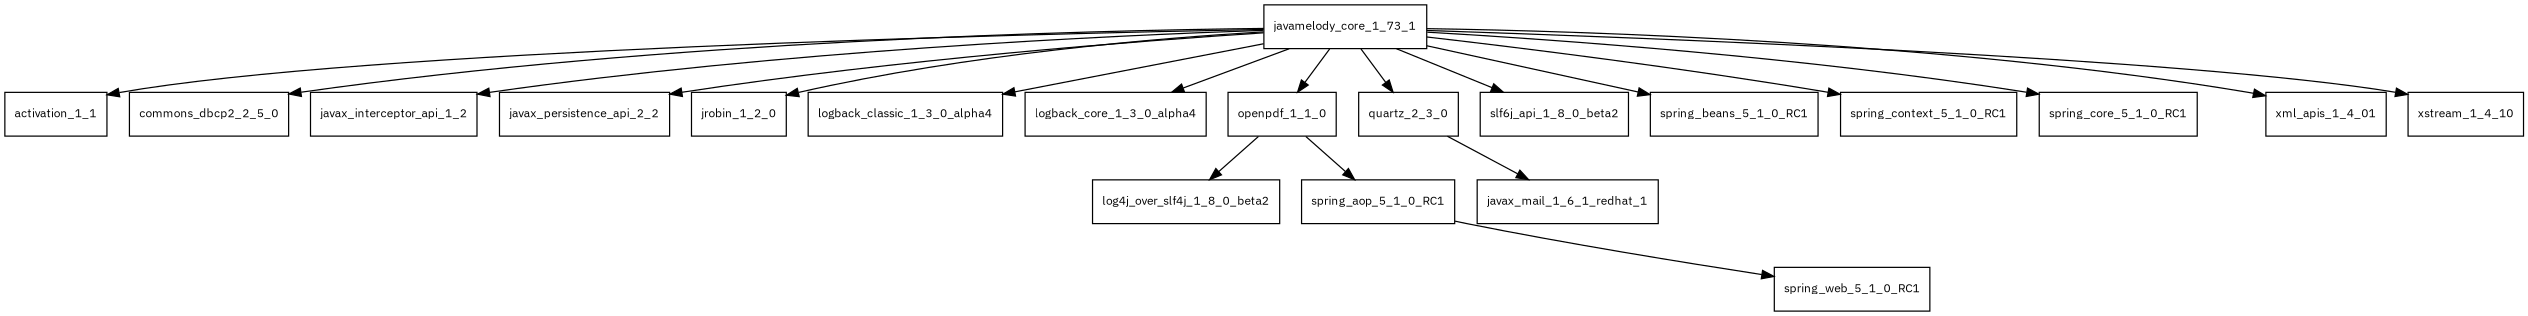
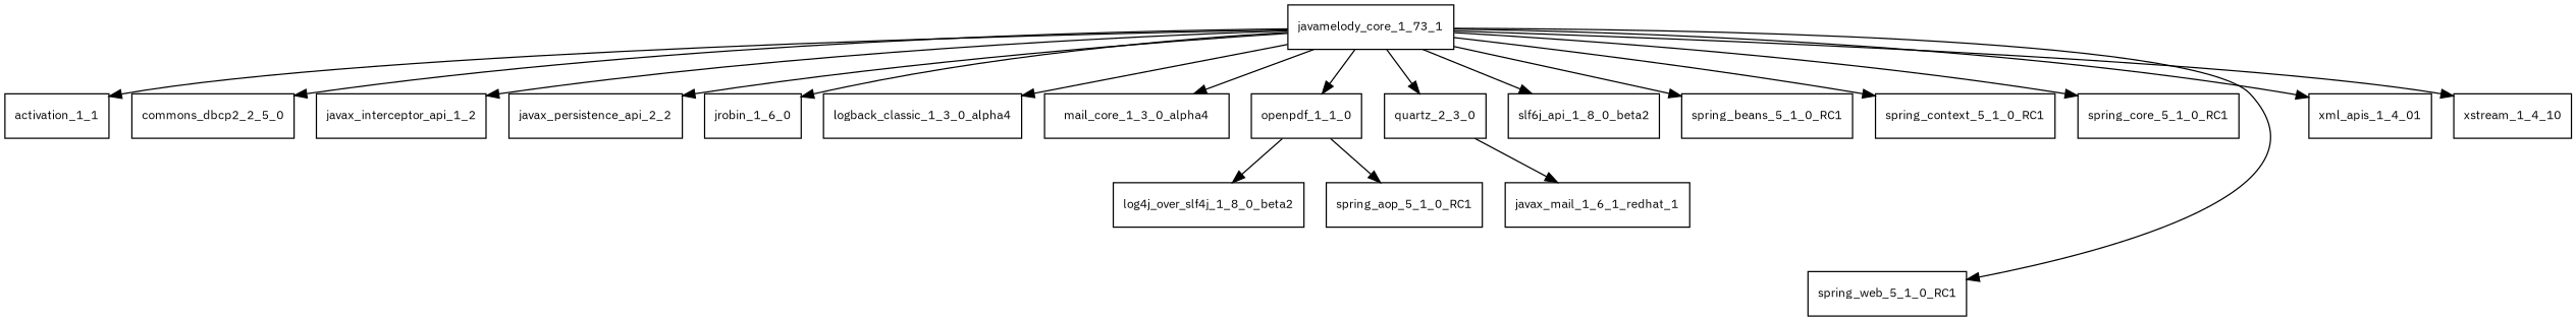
  digraph {
    fontname="IBM Plex Sans"
    node [fontname="IBM Plex Sans" fontsize=10.0 shape=box]
    edge [fontname="IBM Plex Sans"]
    javamelody_core_1_73_1
    activation_1_1
    commons_dbcp2_2_5_0
    javax_interceptor_api_1_2
    javax_persistence_api_2_2
-   jrobin_1_6_0 [label=jrobin_1_2_0]
+   jrobin_1_6_0
    logback_classic_1_3_0_alpha4
-   logback_core_1_3_0_alpha4
+   logback_core_1_3_0_alpha4 [label=mail_core_1_3_0_alpha4]
    openpdf_1_1_0
    quartz_2_3_0
    n11 [label=slf6j_api_1_8_0_beta2]
    spring_beans_5_1_0_RC1
    spring_context_5_1_0_RC1
    spring_core_5_1_0_RC1
    spring_web_5_1_0_RC1
    xml_apis_1_4_01
    xstream_1_4_10
    log4j_over_slf4j_1_8_0_beta2
    spring_aop_5_1_0_RC1
    javax_mail_1_6_1_redhat_1
    javamelody_core_1_73_1 -> activation_1_1
    javamelody_core_1_73_1 -> commons_dbcp2_2_5_0
    javamelody_core_1_73_1 -> javax_interceptor_api_1_2
    javamelody_core_1_73_1 -> javax_persistence_api_2_2
    javamelody_core_1_73_1 -> jrobin_1_6_0
    javamelody_core_1_73_1 -> logback_classic_1_3_0_alpha4
    javamelody_core_1_73_1 -> logback_core_1_3_0_alpha4
    javamelody_core_1_73_1 -> openpdf_1_1_0
    javamelody_core_1_73_1 -> quartz_2_3_0
    javamelody_core_1_73_1 -> n11
    javamelody_core_1_73_1 -> spring_beans_5_1_0_RC1
    javamelody_core_1_73_1 -> spring_context_5_1_0_RC1
    javamelody_core_1_73_1 -> spring_core_5_1_0_RC1
-   spring_aop_5_1_0_RC1 -> spring_web_5_1_0_RC1
+   javamelody_core_1_73_1 -> spring_web_5_1_0_RC1
    javamelody_core_1_73_1 -> xml_apis_1_4_01
    javamelody_core_1_73_1 -> xstream_1_4_10
    openpdf_1_1_0 -> log4j_over_slf4j_1_8_0_beta2
    openpdf_1_1_0 -> spring_aop_5_1_0_RC1
    quartz_2_3_0 -> javax_mail_1_6_1_redhat_1
  }
